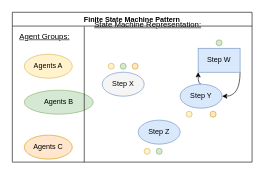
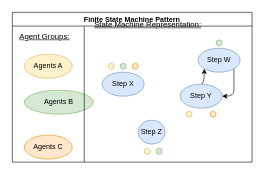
  <mxCell id="0" />
  <mxCell id="1" parent="0" />
  <mxCell id="2" value="Finite State Machine Pattern" style="swimlane;" parent="1" vertex="1"><mxGeometry x="20" y="20" width="400" height="250" as="geometry"><mxRectangle x="40" y="40" width="130" height="23" as="alternateBounds" /></mxGeometry></mxCell>
  <mxCell id="3" value="Agents A" style="ellipse;whiteSpace=wrap;html=1;fillColor=#fff2cc;strokeColor=#d6b656;" parent="2" vertex="1"><mxGeometry x="20" y="70" width="80" height="40" as="geometry" /></mxCell>
- <mxCell id="4" value="Step X" style="ellipse;whiteSpace=wrap;html=1;fillColor=#f5f5f5;strokeColor=#6c8ebf;" vertex="1" parent="2"><mxGeometry x="150" y="100" width="70" height="40" as="geometry" /></mxCell>
+ <mxCell id="4" value="Step X" style="ellipse;whiteSpace=wrap;html=1;fillColor=#dae8fc;strokeColor=#6c8ebf;" vertex="1" parent="2"><mxGeometry x="150" y="100" width="70" height="40" as="geometry" /></mxCell>
  <mxCell id="5" value="Agent Groups:" style="text;html=1;strokeColor=none;fillColor=none;align=left;verticalAlign=middle;whiteSpace=wrap;rounded=0;fontStyle=4;fontSize=13;" vertex="1" parent="2"><mxGeometry x="10" y="30" width="90" height="20" as="geometry" /></mxCell>
  <mxCell id="6" value="State Machine Representation:" style="text;html=1;strokeColor=none;fillColor=none;align=left;verticalAlign=middle;whiteSpace=wrap;rounded=0;fontSize=13;fontStyle=4" vertex="1" parent="2"><mxGeometry x="135" y="10" width="190" height="20" as="geometry" /></mxCell>
  <mxCell id="7" value="Agents B" style="ellipse;whiteSpace=wrap;html=1;fillColor=#d5e8d4;strokeColor=#82b366;" vertex="1" parent="2"><mxGeometry x="20" y="130" width="115" height="40" as="geometry" /></mxCell>
  <mxCell id="8" value="Agents C" style="ellipse;whiteSpace=wrap;html=1;fillColor=#ffe6cc;strokeColor=#d79b00;" vertex="1" parent="2"><mxGeometry x="20" y="205" width="80" height="40" as="geometry" /></mxCell>
  <mxCell id="9" style="edgeStyle=orthogonalEdgeStyle;curved=1;rounded=0;orthogonalLoop=1;jettySize=auto;html=1;exitX=0.5;exitY=0;exitDx=0;exitDy=0;entryX=0;entryY=1;entryDx=0;entryDy=0;fontSize=13;" edge="1" parent="2" source="10" target="13"><mxGeometry relative="1" as="geometry" /></mxCell>
  <mxCell id="10" value="Step Y" style="ellipse;whiteSpace=wrap;html=1;fillColor=#dae8fc;strokeColor=#6c8ebf;" vertex="1" parent="2"><mxGeometry x="280" y="120" width="70" height="40" as="geometry" /></mxCell>
- <mxCell id="11" value="Step Z" style="ellipse;whiteSpace=wrap;html=1;fillColor=#dae8fc;strokeColor=#6c8ebf;" vertex="1" parent="2"><mxGeometry x="210" y="180" width="70" height="40" as="geometry" /></mxCell>
+ <mxCell id="11" value="Step Z" style="ellipse;whiteSpace=wrap;html=1;fillColor=#dae8fc;strokeColor=#6c8ebf;" vertex="1" parent="2"><mxGeometry x="210" y="180" width="45" height="40" as="geometry" /></mxCell>
  <mxCell id="12" style="edgeStyle=orthogonalEdgeStyle;curved=1;rounded=0;orthogonalLoop=1;jettySize=auto;html=1;exitX=1;exitY=1;exitDx=0;exitDy=0;entryX=1;entryY=0.5;entryDx=0;entryDy=0;fontSize=13;" edge="1" parent="2" source="13" target="10"><mxGeometry relative="1" as="geometry" /></mxCell>
- <mxCell id="13" value="Step W" style="whiteSpace=wrap;html=1;fillColor=#dae8fc;strokeColor=#6c8ebf;rounded=0;" vertex="1" parent="2"><mxGeometry x="310" y="60" width="70" height="40" as="geometry" /></mxCell>
+ <mxCell id="13" value="Step W" style="ellipse;whiteSpace=wrap;html=1;fillColor=#dae8fc;strokeColor=#6c8ebf;" vertex="1" parent="2"><mxGeometry x="310" y="60" width="70" height="40" as="geometry" /></mxCell>
  <mxCell id="14" value="" style="ellipse;whiteSpace=wrap;html=1;aspect=fixed;fontSize=13;align=left;fillColor=#ffe6cc;strokeColor=#d79b00;" vertex="1" parent="2"><mxGeometry x="200" y="85" width="10" height="10" as="geometry" /></mxCell>
  <mxCell id="15" value="" style="ellipse;whiteSpace=wrap;html=1;aspect=fixed;fontSize=13;align=left;fillColor=#d5e8d4;strokeColor=#82b366;" vertex="1" parent="2"><mxGeometry x="180" y="85" width="10" height="10" as="geometry" /></mxCell>
  <mxCell id="16" value="" style="ellipse;whiteSpace=wrap;html=1;aspect=fixed;fontSize=13;align=left;fillColor=#fff2cc;strokeColor=#d6b656;" vertex="1" parent="2"><mxGeometry x="160" y="85" width="10" height="10" as="geometry" /></mxCell>
  <mxCell id="17" value="" style="ellipse;whiteSpace=wrap;html=1;aspect=fixed;fontSize=13;align=left;fillColor=#d5e8d4;strokeColor=#82b366;" vertex="1" parent="2"><mxGeometry x="240" y="227" width="10" height="10" as="geometry" /></mxCell>
  <mxCell id="18" value="" style="ellipse;whiteSpace=wrap;html=1;aspect=fixed;fontSize=13;align=left;fillColor=#fff2cc;strokeColor=#d6b656;" vertex="1" parent="2"><mxGeometry x="220" y="227" width="10" height="10" as="geometry" /></mxCell>
  <mxCell id="19" value="" style="ellipse;whiteSpace=wrap;html=1;aspect=fixed;fontSize=13;align=left;fillColor=#ffe6cc;strokeColor=#d79b00;" vertex="1" parent="2"><mxGeometry x="330" y="165" width="10" height="10" as="geometry" /></mxCell>
  <mxCell id="20" value="" style="ellipse;whiteSpace=wrap;html=1;aspect=fixed;fontSize=13;align=left;fillColor=#fff2cc;strokeColor=#d6b656;" vertex="1" parent="2"><mxGeometry x="290" y="165" width="10" height="10" as="geometry" /></mxCell>
  <mxCell id="21" value="" style="ellipse;whiteSpace=wrap;html=1;aspect=fixed;fontSize=13;align=left;fillColor=#d5e8d4;strokeColor=#82b366;" vertex="1" parent="2"><mxGeometry x="340" y="46" width="10" height="10" as="geometry" /></mxCell>
  <mxCell id="22" value="" style="endArrow=none;html=1;fontSize=13;entryX=0.3;entryY=0.095;entryDx=0;entryDy=0;entryPerimeter=0;" edge="1" parent="1" target="2"><mxGeometry width="50" height="50" relative="1" as="geometry"><mxPoint x="140" y="270" as="sourcePoint" /><mxPoint x="270" y="200" as="targetPoint" /></mxGeometry></mxCell>
